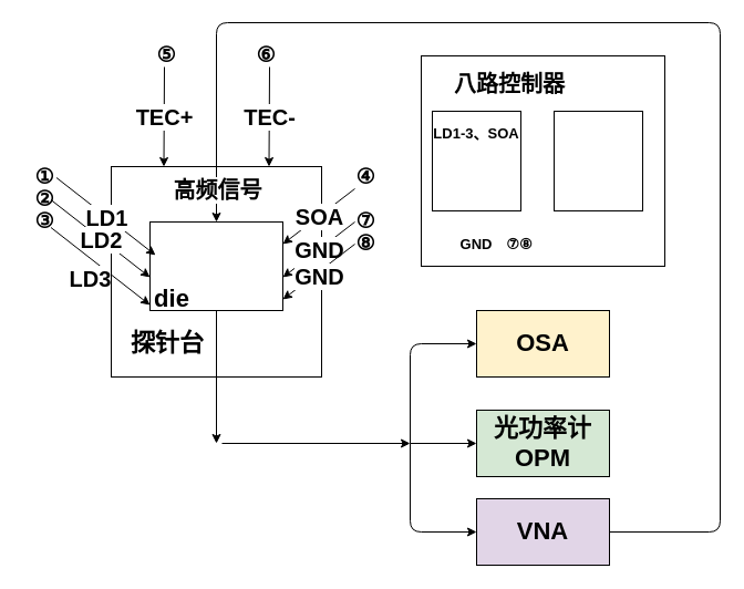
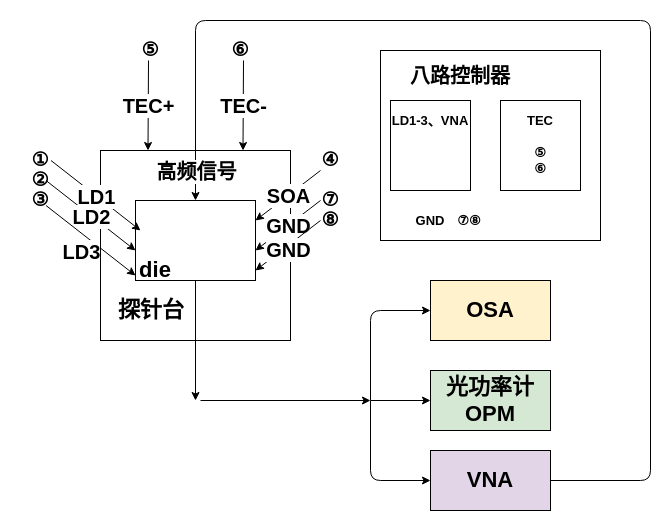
  <mxCell id="0" />
  <mxCell id="1" parent="0" />
  <mxCell id="2" value="" style="whiteSpace=wrap;html=1;aspect=fixed;" vertex="1" parent="1"><mxGeometry x="100" y="150" width="190" height="190" as="geometry" /></mxCell>
  <mxCell id="3" value="" style="rounded=0;whiteSpace=wrap;html=1;" vertex="1" parent="1"><mxGeometry x="135" y="200" width="120" height="80" as="geometry" /></mxCell>
  <mxCell id="4" value="&lt;b&gt;&lt;font style=&quot;font-size: 22px&quot;&gt;die&lt;/font&gt;&lt;/b&gt;" style="text;html=1;strokeColor=none;fillColor=none;align=center;verticalAlign=middle;whiteSpace=wrap;rounded=0;" vertex="1" parent="1"><mxGeometry x="135" y="260" width="40" height="20" as="geometry" /></mxCell>
  <mxCell id="5" value="&lt;b&gt;&lt;font style=&quot;font-size: 22px&quot;&gt;探针台&lt;/font&gt;&lt;/b&gt;" style="text;html=1;strokeColor=none;fillColor=none;align=center;verticalAlign=middle;whiteSpace=wrap;rounded=0;" vertex="1" parent="1"><mxGeometry x="110" y="300" width="82" height="20" as="geometry" /></mxCell>
  <mxCell id="6" value="" style="endArrow=classic;html=1;entryX=0.25;entryY=0;entryDx=0;entryDy=0;" edge="1" parent="1" target="2"><mxGeometry relative="1" as="geometry"><mxPoint x="148" y="60" as="sourcePoint" /><mxPoint x="170" y="160" as="targetPoint" /></mxGeometry></mxCell>
  <mxCell id="7" value="&lt;b&gt;&lt;font style=&quot;font-size: 20px&quot;&gt;TEC+&lt;/font&gt;&lt;/b&gt;" style="edgeLabel;resizable=0;html=1;align=center;verticalAlign=middle;" connectable="0" vertex="1" parent="6"><mxGeometry relative="1" as="geometry" /></mxCell>
  <mxCell id="8" value="" style="endArrow=classic;html=1;entryX=0.75;entryY=0;entryDx=0;entryDy=0;" edge="1" parent="1" target="2"><mxGeometry relative="1" as="geometry"><mxPoint x="243" y="60" as="sourcePoint" /><mxPoint x="360" y="50" as="targetPoint" /></mxGeometry></mxCell>
  <mxCell id="9" value="&lt;b&gt;&lt;font style=&quot;font-size: 20px&quot;&gt;TEC-&lt;/font&gt;&lt;/b&gt;" style="edgeLabel;resizable=0;html=1;align=center;verticalAlign=middle;" connectable="0" vertex="1" parent="8"><mxGeometry relative="1" as="geometry" /></mxCell>
  <mxCell id="10" value="" style="endArrow=classic;html=1;" edge="1" parent="1"><mxGeometry relative="1" as="geometry"><mxPoint x="50.5" y="160" as="sourcePoint" /><mxPoint x="140" y="230" as="targetPoint" /></mxGeometry></mxCell>
  <mxCell id="11" value="&lt;b&gt;&lt;font style=&quot;font-size: 20px&quot;&gt;LD1&lt;/font&gt;&lt;/b&gt;" style="edgeLabel;resizable=0;html=1;align=center;verticalAlign=middle;" connectable="0" vertex="1" parent="10"><mxGeometry relative="1" as="geometry" /></mxCell>
  <mxCell id="12" value="" style="endArrow=classic;html=1;" edge="1" parent="1"><mxGeometry relative="1" as="geometry"><mxPoint x="45.5" y="180" as="sourcePoint" /><mxPoint x="135" y="250" as="targetPoint" /></mxGeometry></mxCell>
  <mxCell id="13" value="&lt;b&gt;&lt;font style=&quot;font-size: 20px&quot;&gt;LD2&lt;/font&gt;&lt;/b&gt;" style="edgeLabel;resizable=0;html=1;align=center;verticalAlign=middle;" connectable="0" vertex="1" parent="12"><mxGeometry relative="1" as="geometry" /></mxCell>
  <mxCell id="14" value="" style="endArrow=classic;html=1;" edge="1" parent="1"><mxGeometry relative="1" as="geometry"><mxPoint x="45.5" y="205" as="sourcePoint" /><mxPoint x="135" y="275" as="targetPoint" /></mxGeometry></mxCell>
  <mxCell id="15" value="&lt;b&gt;&lt;font style=&quot;font-size: 20px&quot;&gt;LD3&lt;/font&gt;&lt;/b&gt;" style="edgeLabel;resizable=0;html=1;align=center;verticalAlign=middle;" connectable="0" vertex="1" parent="14"><mxGeometry relative="1" as="geometry"><mxPoint x="-10" y="10" as="offset" /></mxGeometry></mxCell>
  <mxCell id="16" value="" style="endArrow=classic;html=1;entryX=1;entryY=0.25;entryDx=0;entryDy=0;" edge="1" parent="1" target="3"><mxGeometry relative="1" as="geometry"><mxPoint x="320" y="170" as="sourcePoint" /><mxPoint x="389.5" y="230" as="targetPoint" /></mxGeometry></mxCell>
  <mxCell id="17" value="&lt;b&gt;&lt;font style=&quot;font-size: 20px&quot;&gt;SOA&lt;/font&gt;&lt;/b&gt;" style="edgeLabel;resizable=0;html=1;align=center;verticalAlign=middle;" connectable="0" vertex="1" parent="16"><mxGeometry relative="1" as="geometry" /></mxCell>
  <mxCell id="18" value="" style="endArrow=classic;html=1;entryX=1;entryY=0.25;entryDx=0;entryDy=0;" edge="1" parent="1"><mxGeometry relative="1" as="geometry"><mxPoint x="320" y="200" as="sourcePoint" /><mxPoint x="255" y="250" as="targetPoint" /></mxGeometry></mxCell>
  <mxCell id="19" value="&lt;b&gt;&lt;font style=&quot;font-size: 20px&quot;&gt;GND&lt;/font&gt;&lt;/b&gt;" style="edgeLabel;resizable=0;html=1;align=center;verticalAlign=middle;" connectable="0" vertex="1" parent="18"><mxGeometry relative="1" as="geometry" /></mxCell>
  <mxCell id="20" value="" style="endArrow=classic;html=1;entryX=1;entryY=0.25;entryDx=0;entryDy=0;" edge="1" parent="1"><mxGeometry relative="1" as="geometry"><mxPoint x="320" y="220" as="sourcePoint" /><mxPoint x="255" y="270" as="targetPoint" /></mxGeometry></mxCell>
  <mxCell id="21" value="&lt;b&gt;&lt;font style=&quot;font-size: 20px&quot;&gt;GND&lt;/font&gt;&lt;/b&gt;" style="edgeLabel;resizable=0;html=1;align=center;verticalAlign=middle;" connectable="0" vertex="1" parent="20"><mxGeometry relative="1" as="geometry"><mxPoint y="4" as="offset" /></mxGeometry></mxCell>
  <mxCell id="22" value="" style="endArrow=classic;html=1;exitX=0.5;exitY=1;exitDx=0;exitDy=0;" edge="1" parent="1" source="3"><mxGeometry width="50" height="50" relative="1" as="geometry"><mxPoint x="390" y="270" as="sourcePoint" /><mxPoint x="195" y="400" as="targetPoint" /></mxGeometry></mxCell>
  <mxCell id="23" value="" style="endArrow=classic;html=1;" edge="1" parent="1"><mxGeometry width="50" height="50" relative="1" as="geometry"><mxPoint x="200" y="400" as="sourcePoint" /><mxPoint x="370" y="400" as="targetPoint" /></mxGeometry></mxCell>
  <mxCell id="24" value="" style="endArrow=classic;html=1;" edge="1" parent="1"><mxGeometry width="50" height="50" relative="1" as="geometry"><mxPoint x="370" y="400" as="sourcePoint" /><mxPoint x="430" y="310" as="targetPoint" /><Array as="points"><mxPoint x="370" y="310" /></Array></mxGeometry></mxCell>
  <mxCell id="25" value="" style="endArrow=classic;html=1;" edge="1" parent="1"><mxGeometry width="50" height="50" relative="1" as="geometry"><mxPoint x="370" y="400" as="sourcePoint" /><mxPoint x="430" y="480" as="targetPoint" /><Array as="points"><mxPoint x="370" y="480" /></Array></mxGeometry></mxCell>
  <mxCell id="26" value="" style="endArrow=classic;html=1;" edge="1" parent="1"><mxGeometry width="50" height="50" relative="1" as="geometry"><mxPoint x="370" y="400" as="sourcePoint" /><mxPoint x="430" y="400" as="targetPoint" /></mxGeometry></mxCell>
  <mxCell id="27" value="&lt;b&gt;&lt;font style=&quot;font-size: 22px&quot;&gt;OSA&lt;/font&gt;&lt;/b&gt;" style="rounded=0;whiteSpace=wrap;html=1;fillColor=#fff2cc;" vertex="1" parent="1"><mxGeometry x="430" y="280" width="120" height="60" as="geometry" /></mxCell>
  <mxCell id="28" value="&lt;b&gt;&lt;font style=&quot;font-size: 22px&quot;&gt;光功率计OPM&lt;/font&gt;&lt;/b&gt;" style="rounded=0;whiteSpace=wrap;html=1;fillColor=#d5e8d4;" vertex="1" parent="1"><mxGeometry x="430" y="370" width="120" height="60" as="geometry" /></mxCell>
  <mxCell id="29" value="&lt;b&gt;&lt;font style=&quot;font-size: 22px&quot;&gt;VNA&lt;/font&gt;&lt;/b&gt;" style="rounded=0;whiteSpace=wrap;html=1;fillColor=#e1d5e7;" vertex="1" parent="1"><mxGeometry x="430" y="450" width="120" height="60" as="geometry" /></mxCell>
  <mxCell id="30" value="" style="endArrow=classic;html=1;exitX=1;exitY=0.5;exitDx=0;exitDy=0;entryX=0.5;entryY=0;entryDx=0;entryDy=0;" edge="1" parent="1" source="29" target="3"><mxGeometry relative="1" as="geometry"><mxPoint x="360" y="220" as="sourcePoint" /><mxPoint x="460" y="220" as="targetPoint" /><Array as="points"><mxPoint x="650" y="480" /><mxPoint x="650" y="20" /><mxPoint x="195" y="20" /></Array></mxGeometry></mxCell>
  <mxCell id="31" value="&lt;b&gt;&lt;font style=&quot;font-size: 20px&quot;&gt;高频信号&lt;/font&gt;&lt;/b&gt;" style="edgeLabel;html=1;align=center;verticalAlign=middle;resizable=0;points=[];" vertex="1" connectable="0" parent="30"><mxGeometry x="0.005" y="2" relative="1" as="geometry"><mxPoint x="-415" y="148" as="offset" /></mxGeometry></mxCell>
  <mxCell id="32" value="" style="rounded=0;whiteSpace=wrap;html=1;" vertex="1" parent="1"><mxGeometry x="380" y="50" width="220" height="190" as="geometry" /></mxCell>
  <mxCell id="33" value="&lt;span style=&quot;font-size: 20px&quot;&gt;&lt;b&gt;八路控制器&lt;/b&gt;&lt;/span&gt;" style="text;html=1;strokeColor=none;fillColor=none;align=center;verticalAlign=middle;whiteSpace=wrap;rounded=0;" vertex="1" parent="1"><mxGeometry x="405" y="65" width="110" height="20" as="geometry" /></mxCell>
  <mxCell id="34" value="" style="rounded=0;whiteSpace=wrap;html=1;" vertex="1" parent="1"><mxGeometry x="390" y="100" width="80" height="90" as="geometry" /></mxCell>
- <mxCell id="35" value="LD1-3、SOA" style="text;html=1;strokeColor=none;fillColor=none;align=center;verticalAlign=middle;whiteSpace=wrap;rounded=0;fontStyle=1;fontSize=13;" vertex="1" parent="1"><mxGeometry x="390" y="110" width="80" height="20" as="geometry" /></mxCell>
+ <mxCell id="35" value="LD1-3、VNA" style="text;html=1;strokeColor=none;fillColor=none;align=center;verticalAlign=middle;whiteSpace=wrap;rounded=0;fontStyle=1;fontSize=13;" vertex="1" parent="1"><mxGeometry x="390" y="110" width="80" height="20" as="geometry" /></mxCell>
  <mxCell id="36" value="" style="rounded=0;whiteSpace=wrap;html=1;" vertex="1" parent="1"><mxGeometry x="500" y="100" width="80" height="90" as="geometry" /></mxCell>
+ <mxCell id="37" value="TEC" style="text;html=1;strokeColor=none;fillColor=none;align=center;verticalAlign=middle;whiteSpace=wrap;rounded=0;fontStyle=1;fontSize=13;" vertex="1" parent="1"><mxGeometry x="500" y="110" width="80" height="20" as="geometry" /></mxCell>
  <mxCell id="38" value="GND" style="text;html=1;strokeColor=none;fillColor=none;align=center;verticalAlign=middle;whiteSpace=wrap;rounded=0;fontStyle=1;fontSize=13;" vertex="1" parent="1"><mxGeometry x="390" y="210" width="80" height="20" as="geometry" /></mxCell>
+ <mxCell id="39" value="⑤&lt;br&gt;⑥" style="text;html=1;strokeColor=none;fillColor=none;align=center;verticalAlign=middle;whiteSpace=wrap;rounded=0;fontStyle=1;fontSize=13;" vertex="1" parent="1"><mxGeometry x="522" y="130" width="36" height="60" as="geometry" /></mxCell>
  <mxCell id="40" value="⑦⑧" style="text;html=1;strokeColor=none;fillColor=none;align=center;verticalAlign=middle;whiteSpace=wrap;rounded=0;fontStyle=1;fontSize=13;" vertex="1" parent="1"><mxGeometry x="438" y="210" width="62" height="20" as="geometry" /></mxCell>
  <mxCell id="41" value="①" style="text;html=1;strokeColor=none;fillColor=none;align=center;verticalAlign=middle;whiteSpace=wrap;rounded=0;fontSize=19;fontStyle=1" vertex="1" parent="1"><mxGeometry x="20" y="150" width="40" height="20" as="geometry" /></mxCell>
  <mxCell id="42" value="②" style="text;html=1;strokeColor=none;fillColor=none;align=center;verticalAlign=middle;whiteSpace=wrap;rounded=0;fontSize=19;fontStyle=1" vertex="1" parent="1"><mxGeometry x="20" y="170" width="40" height="20" as="geometry" /></mxCell>
  <mxCell id="43" value="③" style="text;html=1;strokeColor=none;fillColor=none;align=center;verticalAlign=middle;whiteSpace=wrap;rounded=0;fontSize=19;fontStyle=1" vertex="1" parent="1"><mxGeometry x="20" y="190" width="40" height="20" as="geometry" /></mxCell>
  <mxCell id="44" value="④" style="text;html=1;strokeColor=none;fillColor=none;align=center;verticalAlign=middle;whiteSpace=wrap;rounded=0;fontSize=19;fontStyle=1" vertex="1" parent="1"><mxGeometry x="310" y="150" width="40" height="20" as="geometry" /></mxCell>
  <mxCell id="45" value="⑦" style="text;html=1;strokeColor=none;fillColor=none;align=center;verticalAlign=middle;whiteSpace=wrap;rounded=0;fontSize=19;fontStyle=1" vertex="1" parent="1"><mxGeometry x="310" y="190" width="40" height="20" as="geometry" /></mxCell>
  <mxCell id="46" value="⑧" style="text;html=1;strokeColor=none;fillColor=none;align=center;verticalAlign=middle;whiteSpace=wrap;rounded=0;fontSize=19;fontStyle=1" vertex="1" parent="1"><mxGeometry x="310" y="210" width="40" height="20" as="geometry" /></mxCell>
  <mxCell id="47" value="⑤" style="text;html=1;strokeColor=none;fillColor=none;align=center;verticalAlign=middle;whiteSpace=wrap;rounded=0;fontSize=19;fontStyle=1" vertex="1" parent="1"><mxGeometry x="130" y="40" width="40" height="20" as="geometry" /></mxCell>
  <mxCell id="48" value="⑥" style="text;html=1;strokeColor=none;fillColor=none;align=center;verticalAlign=middle;whiteSpace=wrap;rounded=0;fontSize=19;fontStyle=1" vertex="1" parent="1"><mxGeometry x="220" y="40" width="40" height="20" as="geometry" /></mxCell>
